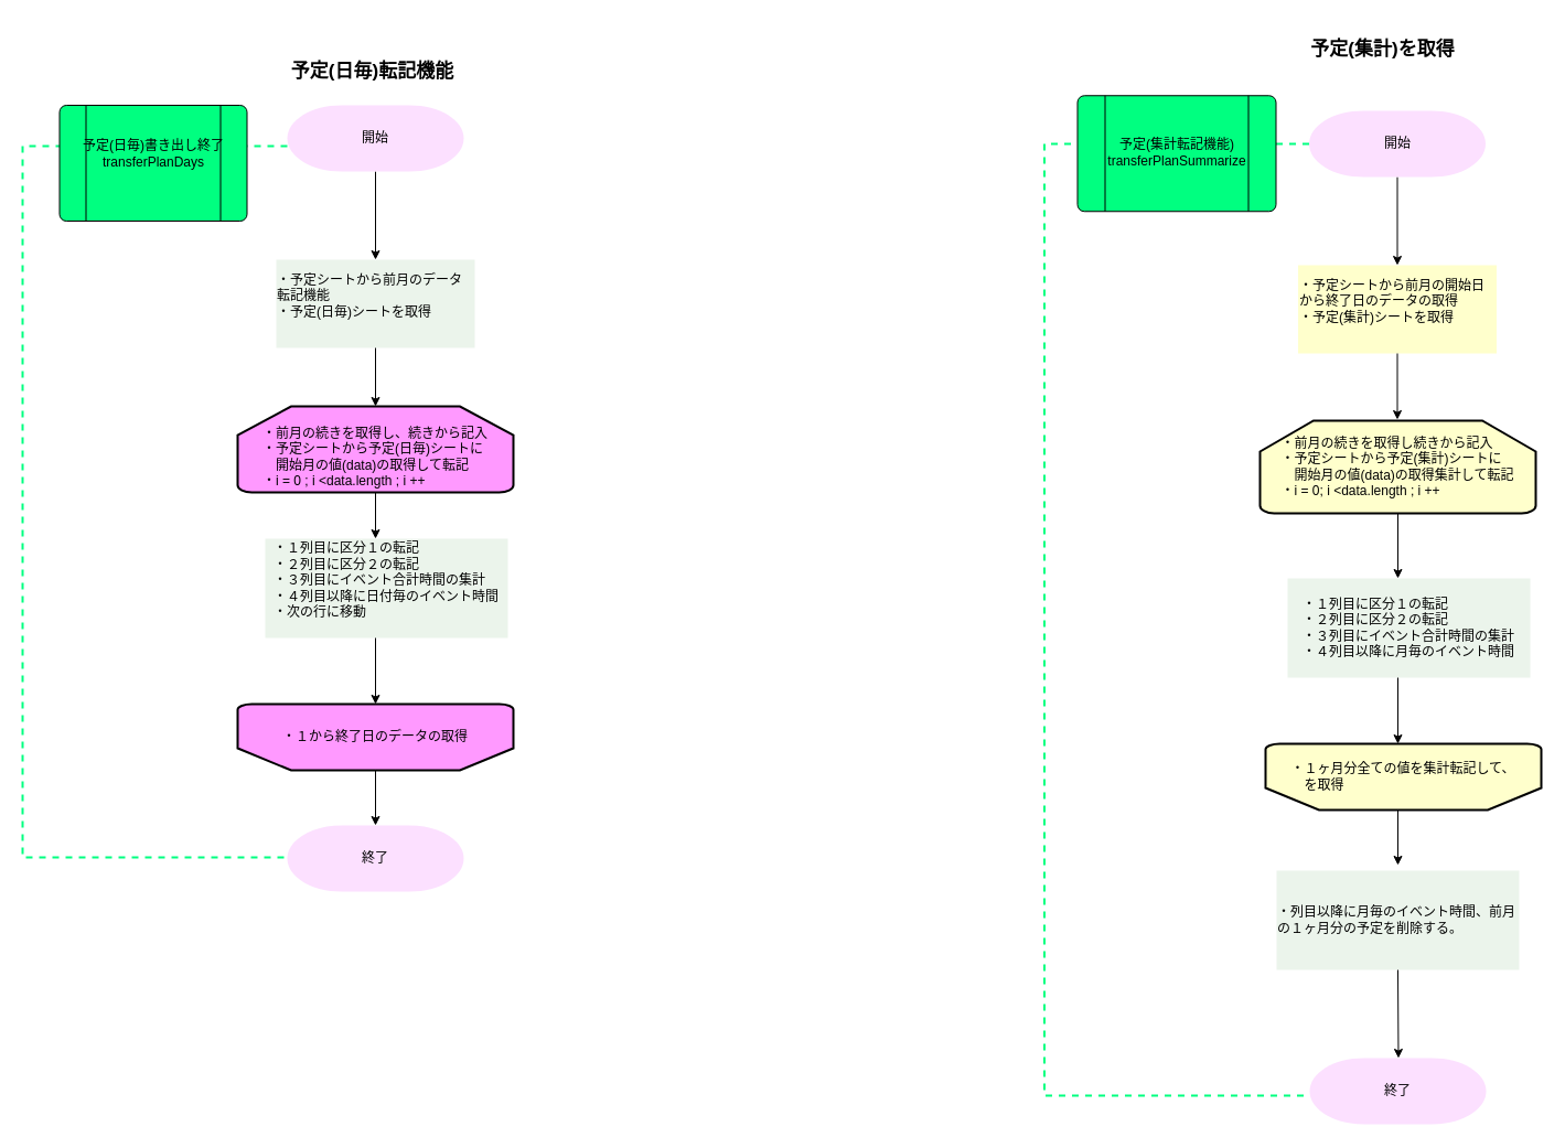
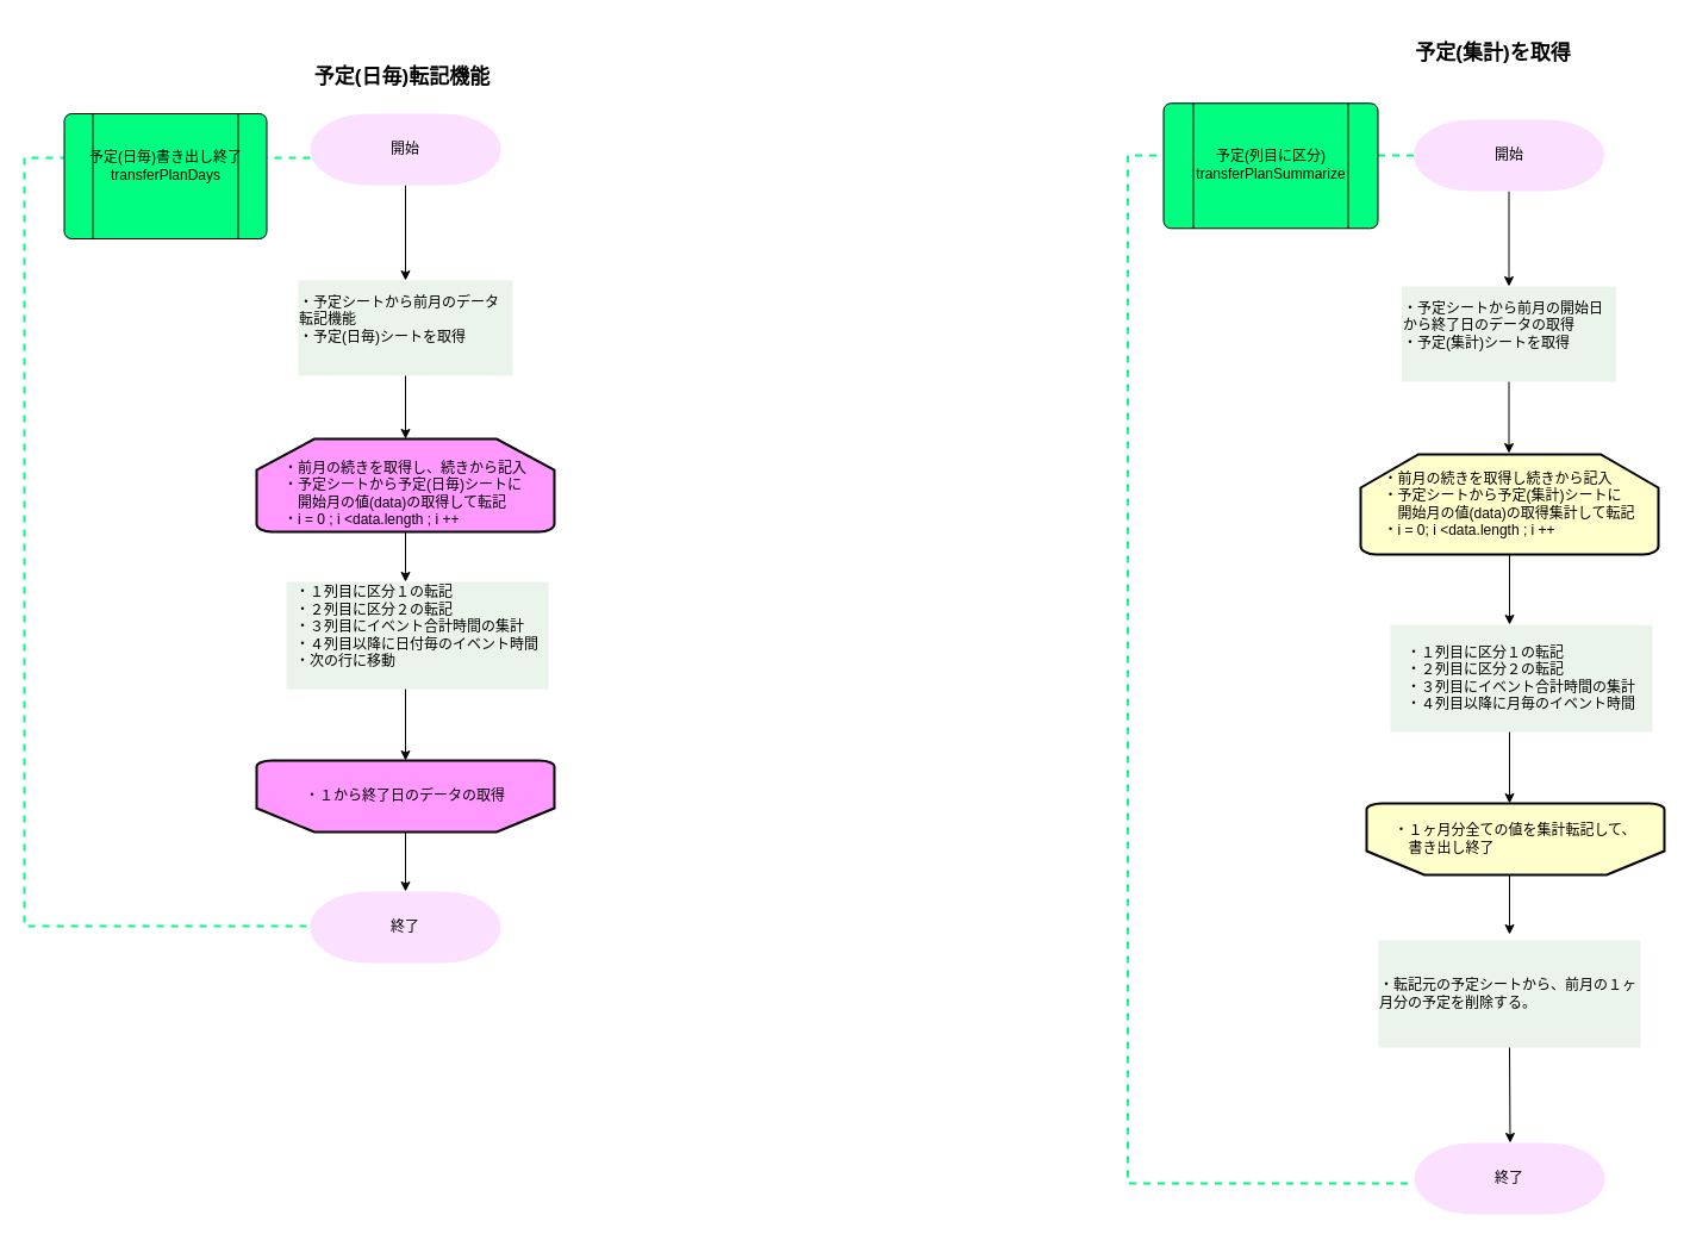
  <mxCell id="0" />
  <mxCell id="1" parent="0" />
  <mxCell id="2" value="&lt;font color=&quot;#000000&quot; style=&quot;font-size: 17px;&quot;&gt;予定(日毎)転記機能&lt;/font&gt;" style="text;strokeColor=none;align=center;fillColor=none;html=1;verticalAlign=middle;whiteSpace=wrap;rounded=0;fontStyle=1;fontSize=17;" parent="1" vertex="1"><mxGeometry x="233.5" y="40" width="206.5" height="49" as="geometry" /></mxCell>
  <mxCell id="3" value="" style="edgeStyle=none;html=1;strokeColor=#000000;fontColor=#000000;" parent="1" source="4" target="11" edge="1"><mxGeometry relative="1" as="geometry" /></mxCell>
  <mxCell id="4" value="開始" style="strokeWidth=2;html=1;shape=mxgraph.flowchart.terminator;whiteSpace=wrap;fontColor=#000000;fillColor=#FCE0FF;strokeColor=none;" parent="1" vertex="1"><mxGeometry x="260" y="95" width="160" height="60" as="geometry" /></mxCell>
  <mxCell id="5" value="" style="strokeWidth=2;html=1;shape=mxgraph.flowchart.annotation_1;align=left;pointerEvents=1;dashed=1;labelBackgroundColor=none;strokeColor=#00FF80;fontSize=12;fontColor=#000000;fillColor=#CCFFE6;" parent="1" vertex="1"><mxGeometry x="20" y="132" width="240" height="645" as="geometry" /></mxCell>
  <mxCell id="6" value="" style="verticalLabelPosition=bottom;verticalAlign=top;html=1;shape=process;whiteSpace=wrap;rounded=1;size=0.14;arcSize=6;fontColor=#000000;fillColor=#00FF80;" parent="1" vertex="1"><mxGeometry x="53.5" y="95" width="170" height="105" as="geometry" /></mxCell>
  <mxCell id="7" value="予定(日毎)書き出し終了&lt;br&gt;transferPlanDays" style="text;strokeColor=none;align=center;fillColor=none;html=1;verticalAlign=middle;whiteSpace=wrap;rounded=0;dashed=1;labelBackgroundColor=none;fontSize=12;fontColor=#000000;" parent="1" vertex="1"><mxGeometry x="73.5" y="105" width="130" height="67.5" as="geometry" /></mxCell>
  <mxCell id="8" value="" style="edgeStyle=none;html=1;strokeColor=#000000;fontColor=#000000;exitX=0.5;exitY=1;exitDx=0;exitDy=0;exitPerimeter=0;" parent="1" source="10" edge="1"><mxGeometry relative="1" as="geometry"><mxPoint x="340" y="518" as="sourcePoint" /><mxPoint x="340" y="488" as="targetPoint" /></mxGeometry></mxCell>
  <mxCell id="9" style="edgeStyle=none;html=1;exitX=0.5;exitY=0;exitDx=0;exitDy=0;exitPerimeter=0;" parent="1" source="10" edge="1"><mxGeometry relative="1" as="geometry"><mxPoint x="340" y="382.5" as="targetPoint" /></mxGeometry></mxCell>
  <mxCell id="10" value="&lt;div style=&quot;text-align: left;&quot;&gt;&lt;br&gt;&lt;/div&gt;&lt;div style=&quot;text-align: left;&quot;&gt;&lt;span style=&quot;color: rgb(0, 0, 0); background-color: initial;&quot;&gt;・前月の続きを取得し、続きから記入&lt;/span&gt;&lt;/div&gt;&lt;div style=&quot;text-align: left;&quot;&gt;&lt;span style=&quot;color: rgb(0, 0, 0); background-color: initial;&quot;&gt;・予定シートから予定(日毎)シートに&lt;/span&gt;&lt;/div&gt;&lt;font color=&quot;#000000&quot;&gt;&lt;div style=&quot;text-align: left;&quot;&gt;&lt;span style=&quot;background-color: initial;&quot;&gt;　開始月の値(data)の取得して転記&lt;/span&gt;&lt;/div&gt;&lt;div style=&quot;text-align: left;&quot;&gt;&lt;span style=&quot;background-color: initial;&quot;&gt;・i = 0 ; i &amp;lt;data.length ; i ++&lt;/span&gt;&lt;/div&gt;&lt;/font&gt;" style="strokeWidth=2;html=1;shape=mxgraph.flowchart.loop_limit;whiteSpace=wrap;fillColor=#FF99FF;" parent="1" vertex="1"><mxGeometry x="215" y="368" width="250" height="78" as="geometry" /></mxCell>
  <mxCell id="11" value="&lt;div style=&quot;text-align: left;&quot;&gt;&lt;span style=&quot;background-color: initial;&quot;&gt;・予定シートから前月のデータ　　　　　　　転記機能&lt;/span&gt;&lt;/div&gt;&lt;div style=&quot;text-align: left;&quot;&gt;&lt;span style=&quot;background-color: initial; text-align: center;&quot;&gt;・予定(日毎)シートを取得&lt;/span&gt;&lt;/div&gt;&lt;div style=&quot;text-align: left;&quot;&gt;&lt;br&gt;&lt;/div&gt;&lt;div style=&quot;text-align: left;&quot;&gt;&lt;/div&gt;" style="whiteSpace=wrap;html=1;fillColor=#EBF4EB;strokeColor=none;fontColor=#000000;strokeWidth=2;" parent="1" vertex="1"><mxGeometry x="250" y="235" width="180" height="80" as="geometry" /></mxCell>
  <mxCell id="12" value="" style="edgeStyle=none;html=1;strokeColor=#000000;fontColor=#000000;entryX=0.5;entryY=0;entryDx=0;entryDy=0;entryPerimeter=0;" parent="1" target="10" edge="1"><mxGeometry relative="1" as="geometry"><mxPoint x="340" y="315" as="sourcePoint" /><mxPoint x="340" y="375" as="targetPoint" /></mxGeometry></mxCell>
  <mxCell id="13" value="&lt;div style=&quot;text-align: left;&quot;&gt;・１列目に区分１の転記&lt;/div&gt;&lt;div style=&quot;text-align: left;&quot;&gt;・２列目に区分２の転記&lt;/div&gt;&lt;div style=&quot;text-align: left;&quot;&gt;・３列目にイベント合計時間の集計&lt;/div&gt;&lt;div style=&quot;text-align: left;&quot;&gt;・４列目以降に日付毎のイベント時間&lt;/div&gt;&lt;div style=&quot;text-align: left;&quot;&gt;・次の行に移動&lt;/div&gt;&lt;div style=&quot;text-align: left;&quot;&gt;&lt;br&gt;&lt;/div&gt;&lt;div style=&quot;text-align: left;&quot;&gt;&lt;/div&gt;" style="whiteSpace=wrap;html=1;fillColor=#EBF4EB;strokeColor=none;fontColor=#000000;strokeWidth=2;" parent="1" vertex="1"><mxGeometry x="240" y="488" width="220" height="90" as="geometry" /></mxCell>
  <mxCell id="14" value="" style="edgeStyle=none;html=1;strokeColor=#000000;fontColor=#000000;" parent="1" edge="1"><mxGeometry relative="1" as="geometry"><mxPoint x="340" y="578" as="sourcePoint" /><mxPoint x="340" y="638" as="targetPoint" /></mxGeometry></mxCell>
  <mxCell id="15" value="&lt;div style=&quot;text-align: left;&quot;&gt;&lt;font color=&quot;#000000&quot;&gt;・１から終了日のデータの取得&lt;/font&gt;&lt;/div&gt;" style="strokeWidth=2;html=1;shape=mxgraph.flowchart.loop_limit;whiteSpace=wrap;fillColor=#FF99FF;direction=west;" parent="1" vertex="1"><mxGeometry x="215" y="638" width="250" height="60" as="geometry" /></mxCell>
  <mxCell id="16" value="" style="edgeStyle=none;html=1;strokeColor=#000000;fontColor=#000000;" parent="1" edge="1"><mxGeometry relative="1" as="geometry"><mxPoint x="340" y="698" as="sourcePoint" /><mxPoint x="340" y="748" as="targetPoint" /></mxGeometry></mxCell>
  <mxCell id="17" value="終了" style="strokeWidth=2;html=1;shape=mxgraph.flowchart.terminator;whiteSpace=wrap;fontColor=#000000;fillColor=#FCE0FF;strokeColor=none;" parent="1" vertex="1"><mxGeometry x="260" y="748" width="160" height="60" as="geometry" /></mxCell>
  <mxCell id="18" value="&lt;font color=&quot;#000000&quot; style=&quot;font-size: 17px;&quot;&gt;予定(集計)を取得&lt;/font&gt;" style="text;strokeColor=none;align=center;fillColor=none;html=1;verticalAlign=middle;whiteSpace=wrap;rounded=0;fontStyle=1;fontSize=17;" parent="1" vertex="1"><mxGeometry x="1150" y="20" width="206.5" height="49" as="geometry" /></mxCell>
  <mxCell id="19" value="" style="edgeStyle=none;html=1;strokeColor=#000000;fontColor=#000000;" parent="1" source="20" target="21" edge="1"><mxGeometry relative="1" as="geometry" /></mxCell>
  <mxCell id="20" value="開始" style="strokeWidth=2;html=1;shape=mxgraph.flowchart.terminator;whiteSpace=wrap;fontColor=#000000;fillColor=#FCE0FF;strokeColor=none;" parent="1" vertex="1"><mxGeometry x="1186.5" y="100" width="160" height="60" as="geometry" /></mxCell>
- <mxCell id="21" value="&lt;div style=&quot;text-align: left;&quot;&gt;&lt;span style=&quot;background-color: initial;&quot;&gt;・予定シートから前月の開始日　　から終了日のデータの取得&lt;/span&gt;&lt;/div&gt;&lt;div style=&quot;text-align: left;&quot;&gt;&lt;span style=&quot;background-color: initial;&quot;&gt;・予定(集計)シートを取得&lt;/span&gt;&lt;/div&gt;&lt;div style=&quot;text-align: left;&quot;&gt;&lt;br&gt;&lt;/div&gt;&lt;div style=&quot;text-align: left;&quot;&gt;&lt;/div&gt;" style="whiteSpace=wrap;html=1;fillColor=#ffffcc;strokeColor=none;fontColor=#000000;strokeWidth=2;" parent="1" vertex="1"><mxGeometry x="1176.5" y="240" width="180" height="80" as="geometry" /></mxCell>
+ <mxCell id="21" value="&lt;div style=&quot;text-align: left;&quot;&gt;&lt;span style=&quot;background-color: initial;&quot;&gt;・予定シートから前月の開始日　　から終了日のデータの取得&lt;/span&gt;&lt;/div&gt;&lt;div style=&quot;text-align: left;&quot;&gt;&lt;span style=&quot;background-color: initial;&quot;&gt;・予定(集計)シートを取得&lt;/span&gt;&lt;/div&gt;&lt;div style=&quot;text-align: left;&quot;&gt;&lt;br&gt;&lt;/div&gt;&lt;div style=&quot;text-align: left;&quot;&gt;&lt;/div&gt;" style="whiteSpace=wrap;html=1;fillColor=#EBF4EB;strokeColor=none;fontColor=#000000;strokeWidth=2;" parent="1" vertex="1"><mxGeometry x="1176.5" y="240" width="180" height="80" as="geometry" /></mxCell>
  <mxCell id="22" value="" style="edgeStyle=none;html=1;strokeColor=#000000;fontColor=#000000;" parent="1" edge="1"><mxGeometry relative="1" as="geometry"><mxPoint x="1266.5" y="320" as="sourcePoint" /><mxPoint x="1266.5" y="380" as="targetPoint" /></mxGeometry></mxCell>
  <mxCell id="23" value="" style="edgeStyle=none;html=1;strokeColor=#000000;fontColor=#000000;exitX=0.5;exitY=1;exitDx=0;exitDy=0;exitPerimeter=0;" parent="1" edge="1"><mxGeometry relative="1" as="geometry"><mxPoint x="1267" y="464" as="sourcePoint" /><mxPoint x="1267" y="524" as="targetPoint" /></mxGeometry></mxCell>
  <mxCell id="24" value="&lt;div style=&quot;text-align: left;&quot;&gt;・１列目に区分１の転記&lt;/div&gt;&lt;div style=&quot;text-align: left;&quot;&gt;・２列目に区分２の転記&lt;/div&gt;&lt;div style=&quot;text-align: left;&quot;&gt;・３列目にイベント合計時間の集計&lt;/div&gt;&lt;div style=&quot;text-align: left;&quot;&gt;・４列目以降に月毎のイベント時間&lt;/div&gt;&lt;div style=&quot;text-align: left;&quot;&gt;&lt;/div&gt;" style="whiteSpace=wrap;html=1;fillColor=#EBF4EB;strokeColor=none;fontColor=#000000;strokeWidth=2;" parent="1" vertex="1"><mxGeometry x="1167" y="524" width="220" height="90" as="geometry" /></mxCell>
  <mxCell id="25" value="" style="edgeStyle=none;html=1;strokeColor=#000000;fontColor=#000000;" parent="1" edge="1"><mxGeometry relative="1" as="geometry"><mxPoint x="1267" y="614" as="sourcePoint" /><mxPoint x="1267" y="674" as="targetPoint" /></mxGeometry></mxCell>
  <mxCell id="26" value="" style="edgeStyle=none;html=1;strokeColor=#000000;fontColor=#000000;" parent="1" edge="1"><mxGeometry relative="1" as="geometry"><mxPoint x="1267" y="734" as="sourcePoint" /><mxPoint x="1267" y="784" as="targetPoint" /></mxGeometry></mxCell>
  <mxCell id="27" value="終了" style="strokeWidth=2;html=1;shape=mxgraph.flowchart.terminator;whiteSpace=wrap;fontColor=#000000;fillColor=#FCE0FF;strokeColor=none;" parent="1" vertex="1"><mxGeometry x="1187" y="959" width="160" height="60" as="geometry" /></mxCell>
  <mxCell id="28" value="&lt;div style=&quot;text-align: left;&quot;&gt;&lt;span style=&quot;color: rgb(0, 0, 0); background-color: initial;&quot;&gt;・前月の続きを取得し続きから記入&lt;/span&gt;&lt;/div&gt;&lt;div style=&quot;text-align: left;&quot;&gt;&lt;span style=&quot;color: rgb(0, 0, 0); background-color: initial;&quot;&gt;・予定シートから予定(集計)シートに&lt;/span&gt;&lt;/div&gt;&lt;font color=&quot;#000000&quot;&gt;&lt;div style=&quot;text-align: left;&quot;&gt;&lt;span style=&quot;background-color: initial;&quot;&gt;　開始月の値(data)の取得集計して転記&lt;/span&gt;&lt;/div&gt;&lt;div style=&quot;text-align: left;&quot;&gt;&lt;span style=&quot;background-color: initial;&quot;&gt;・i = 0; i &amp;lt;data.length ; i ++&lt;/span&gt;&lt;/div&gt;&lt;/font&gt;" style="strokeWidth=2;html=1;shape=mxgraph.flowchart.loop_limit;whiteSpace=wrap;fillColor=#FFFFCC;" parent="1" vertex="1"><mxGeometry x="1142" y="381" width="250" height="84" as="geometry" /></mxCell>
- <mxCell id="29" value="&lt;div style=&quot;text-align: left;&quot;&gt;&lt;font color=&quot;#000000&quot;&gt;・１ヶ月分全ての値を集計転記して、&lt;/font&gt;&lt;/div&gt;&lt;div style=&quot;text-align: left;&quot;&gt;&lt;font color=&quot;#000000&quot;&gt;　を取得&lt;/font&gt;&lt;/div&gt;" style="strokeWidth=2;html=1;shape=mxgraph.flowchart.loop_limit;whiteSpace=wrap;fillColor=#FFFFCC;direction=west;" parent="1" vertex="1"><mxGeometry x="1147" y="674" width="250" height="60" as="geometry" /></mxCell>
- <mxCell id="30" value="&lt;div style=&quot;text-align: left;&quot;&gt;・列目以降に月毎のイベント時間、前月の１ヶ月分の予定を削除する。&lt;/div&gt;&lt;div style=&quot;text-align: left;&quot;&gt;&lt;/div&gt;" style="whiteSpace=wrap;html=1;fillColor=#EBF4EB;strokeColor=none;fontColor=#000000;strokeWidth=2;" parent="1" vertex="1"><mxGeometry x="1157" y="789" width="220" height="90" as="geometry" /></mxCell>
+ <mxCell id="29" value="&lt;div style=&quot;text-align: left;&quot;&gt;&lt;font color=&quot;#000000&quot;&gt;・１ヶ月分全ての値を集計転記して、&lt;/font&gt;&lt;/div&gt;&lt;div style=&quot;text-align: left;&quot;&gt;&lt;font color=&quot;#000000&quot;&gt;　書き出し終了&lt;/font&gt;&lt;/div&gt;" style="strokeWidth=2;html=1;shape=mxgraph.flowchart.loop_limit;whiteSpace=wrap;fillColor=#FFFFCC;direction=west;" parent="1" vertex="1"><mxGeometry x="1147" y="674" width="250" height="60" as="geometry" /></mxCell>
+ <mxCell id="30" value="&lt;div style=&quot;text-align: left;&quot;&gt;・転記元の予定シートから、前月の１ヶ月分の予定を削除する。&lt;/div&gt;&lt;div style=&quot;text-align: left;&quot;&gt;&lt;/div&gt;" style="whiteSpace=wrap;html=1;fillColor=#EBF4EB;strokeColor=none;fontColor=#000000;strokeWidth=2;" parent="1" vertex="1"><mxGeometry x="1157" y="789" width="220" height="90" as="geometry" /></mxCell>
  <mxCell id="31" value="" style="edgeStyle=none;html=1;strokeColor=#000000;fontColor=#000000;exitX=0.5;exitY=1;exitDx=0;exitDy=0;" parent="1" source="30" edge="1"><mxGeometry relative="1" as="geometry"><mxPoint x="1277" y="744" as="sourcePoint" /><mxPoint x="1267.5" y="959" as="targetPoint" /></mxGeometry></mxCell>
  <mxCell id="32" value="" style="strokeWidth=2;html=1;shape=mxgraph.flowchart.annotation_1;align=left;pointerEvents=1;dashed=1;labelBackgroundColor=none;strokeColor=#00FF80;fontSize=12;fontColor=#000000;fillColor=#CCFFE6;" parent="1" vertex="1"><mxGeometry x="946.5" y="130" width="240" height="863" as="geometry" /></mxCell>
  <mxCell id="33" value="" style="verticalLabelPosition=bottom;verticalAlign=top;html=1;shape=process;whiteSpace=wrap;rounded=1;size=0.14;arcSize=6;fontColor=#000000;fillColor=#00FF80;" parent="1" vertex="1"><mxGeometry x="976.5" y="86.25" width="180" height="105" as="geometry" /></mxCell>
- <mxCell id="34" value="予定(集計転記機能)&lt;br&gt;transferPlanSummarize" style="text;strokeColor=none;align=center;fillColor=none;html=1;verticalAlign=middle;whiteSpace=wrap;rounded=0;fontColor=#000000;" parent="1" vertex="1"><mxGeometry x="1011.5" y="95" width="110" height="85" as="geometry" /></mxCell>
+ <mxCell id="34" value="予定(列目に区分)&lt;br&gt;transferPlanSummarize" style="text;strokeColor=none;align=center;fillColor=none;html=1;verticalAlign=middle;whiteSpace=wrap;rounded=0;fontColor=#000000;" parent="1" vertex="1"><mxGeometry x="1011.5" y="95" width="110" height="85" as="geometry" /></mxCell>
